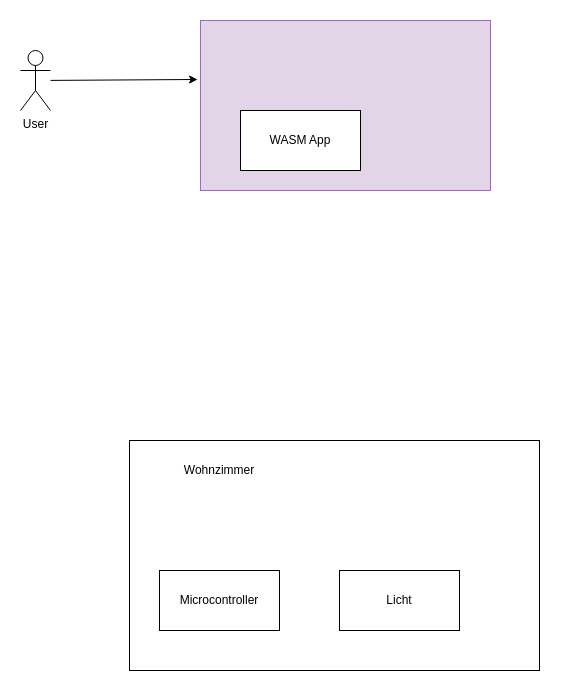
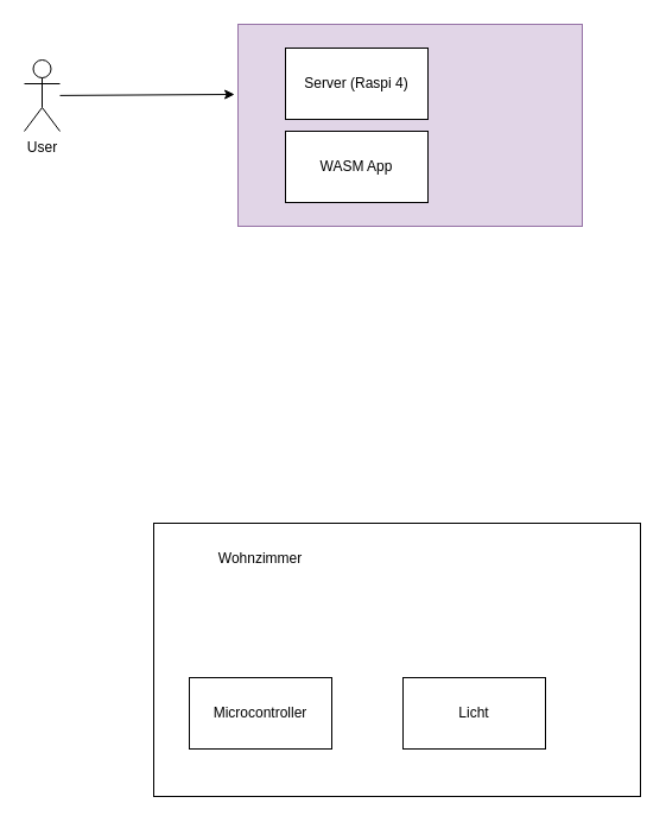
  <mxCell id="0" />
  <mxCell id="1" parent="0" />
  <mxCell id="2" value="" style="rounded=0;whiteSpace=wrap;html=1;fillColor=#e1d5e7;strokeColor=#9673a6;" vertex="1" parent="1"><mxGeometry x="200" y="20" width="290" height="170" as="geometry" /></mxCell>
  <mxCell id="3" value="WASM App" style="rounded=0;whiteSpace=wrap;html=1;" vertex="1" parent="1"><mxGeometry x="240" y="110" width="120" height="60" as="geometry" /></mxCell>
  <mxCell id="4" value="User" style="shape=umlActor;verticalLabelPosition=bottom;verticalAlign=top;html=1;outlineConnect=0;" vertex="1" parent="1"><mxGeometry x="20" y="50" width="30" height="60" as="geometry" /></mxCell>
+ <mxCell id="5" value="Server (Raspi 4)" style="rounded=0;whiteSpace=wrap;html=1;" vertex="1" parent="1"><mxGeometry x="240" y="40" width="120" height="60" as="geometry" /></mxCell>
  <mxCell id="6" value="" style="endArrow=classic;html=1;entryX=-0.01;entryY=0.347;entryDx=0;entryDy=0;entryPerimeter=0;" edge="1" parent="1" source="4" target="2"><mxGeometry width="50" height="50" relative="1" as="geometry"><mxPoint x="310" y="360" as="sourcePoint" /><mxPoint x="360" y="310" as="targetPoint" /></mxGeometry></mxCell>
  <mxCell id="7" value="&lt;div&gt;&lt;br&gt;&lt;/div&gt;" style="rounded=0;whiteSpace=wrap;html=1;" vertex="1" parent="1"><mxGeometry x="129" y="440" width="410" height="230" as="geometry" /></mxCell>
  <mxCell id="8" value="Microcontroller" style="rounded=0;whiteSpace=wrap;html=1;" vertex="1" parent="1"><mxGeometry x="159" y="570" width="120" height="60" as="geometry" /></mxCell>
  <mxCell id="9" value="Licht" style="rounded=0;whiteSpace=wrap;html=1;" vertex="1" parent="1"><mxGeometry x="339" y="570" width="120" height="60" as="geometry" /></mxCell>
  <mxCell id="10" value="Wohnzimmer" style="text;html=1;strokeColor=none;fillColor=none;align=center;verticalAlign=middle;whiteSpace=wrap;rounded=0;" vertex="1" parent="1"><mxGeometry x="179" y="460" width="80" height="20" as="geometry" /></mxCell>
